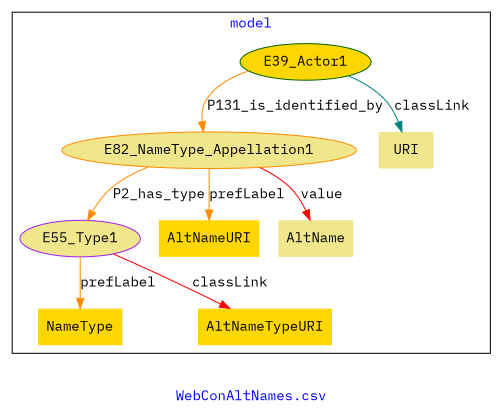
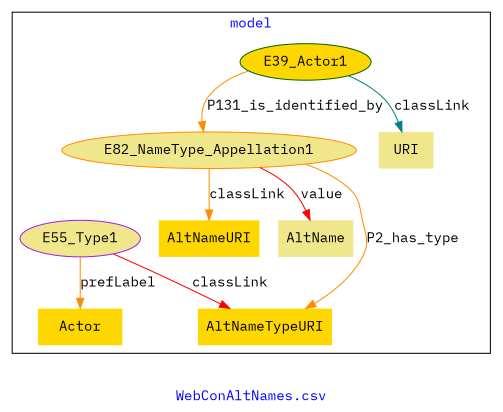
  digraph {
    fontcolor=blue
    fontname="IBM Plex Mono"
    label="WebConAltNames.csv"
    remincross=true
    node [color=red fillcolor=gold fontname="IBM Plex Mono" style=filled shape=plaintext]
    edge [color=darkorange fontcolor=black fontname="IBM Plex Mono"]
    n1 [color=darkgreen label=E39_Actor1 shape=""]
    n2 [color=darkorange fillcolor=khaki label=E82_NameType_Appellation1 shape=""]
    n3 [color=purple fillcolor=khaki label=E55_Type1 shape=""]
    n4 [color=darkgreen fillcolor=khaki label=URI]
    n5 [label=AltNameURI]
    n6 [color=darkorange fillcolor=khaki label=AltName]
    n7 [label=AltNameTypeURI]
-   n8 [label=NameType]
+   n8 [label=Actor]
    subgraph cluster_1 {
      label=model
      n1
      n2
      n3
      n4
      n5
      n6
      n7
      n8
    }
    n1 -> n2 [label=P131_is_identified_by]
    n1 -> n4 [color=teal label=classLink]
-   n2 -> n3 [label=P2_has_type]
-   n2 -> n5 [label=prefLabel]
+   n2 -> n7 [label=P2_has_type]
+   n2 -> n5 [label=classLink]
    n2 -> n6 [color=red label=value]
    n3 -> n7 [color=red label=classLink]
    n3 -> n8 [label=prefLabel]
  }
